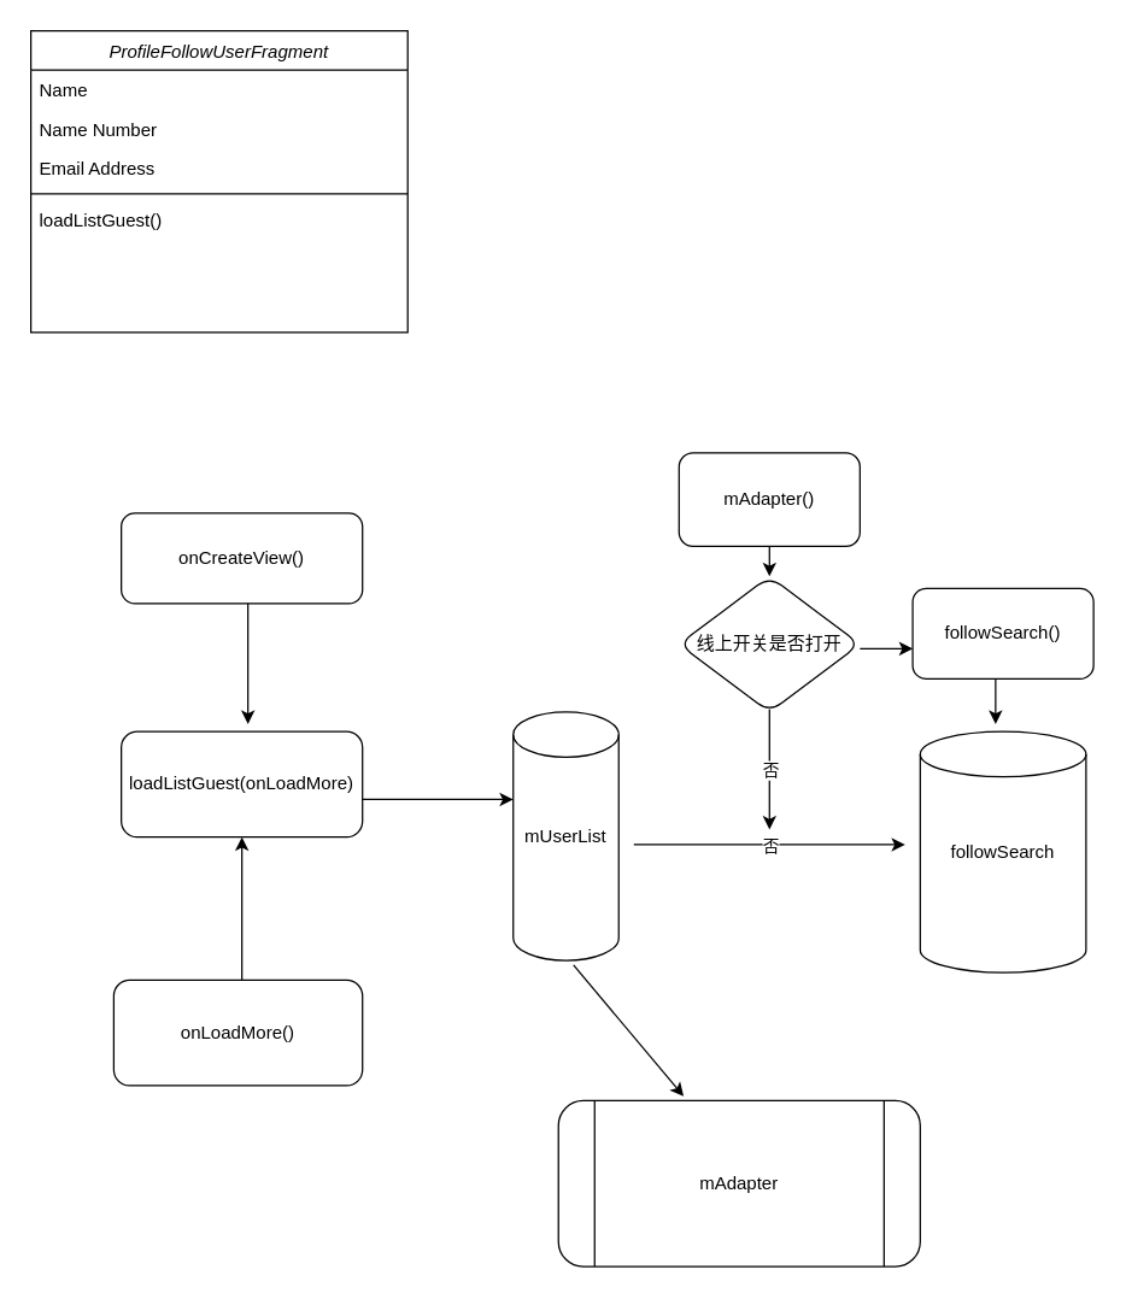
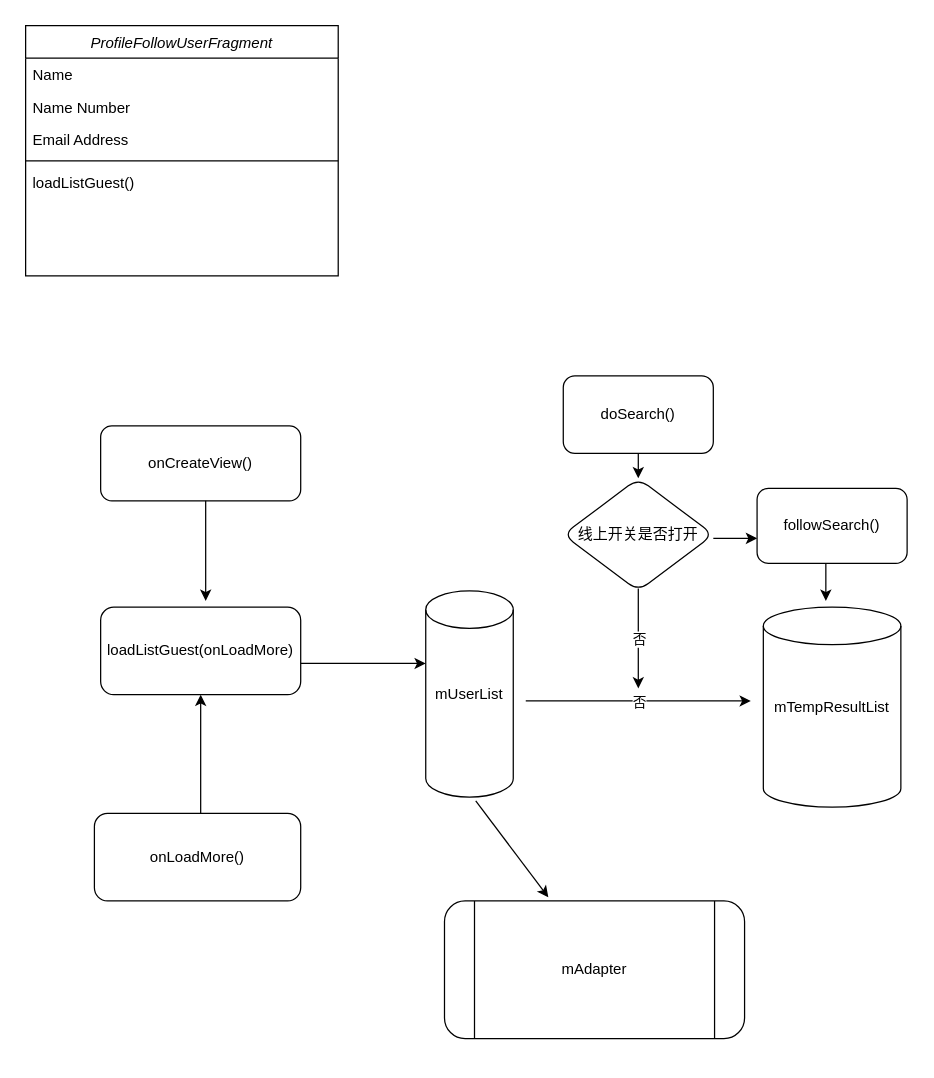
  <mxCell id="0" />
  <mxCell id="1" parent="0" />
  <mxCell id="2" value="loadListGuest(onLoadMore)" style="rounded=1;whiteSpace=wrap;html=1;" vertex="1" parent="1"><mxGeometry x="80" y="485" width="160" height="70" as="geometry" /></mxCell>
  <mxCell id="3" value="onCreateView()" style="rounded=1;whiteSpace=wrap;html=1;" vertex="1" parent="1"><mxGeometry x="80" y="340" width="160" height="60" as="geometry" /></mxCell>
  <mxCell id="4" value="onLoadMore()" style="rounded=1;whiteSpace=wrap;html=1;" vertex="1" parent="1"><mxGeometry x="75" y="650" width="165" height="70" as="geometry" /></mxCell>
  <mxCell id="5" value="mUserList" style="shape=cylinder2;whiteSpace=wrap;html=1;boundedLbl=1;backgroundOutline=1;size=15;rounded=1;" vertex="1" parent="1"><mxGeometry x="340" y="472" width="70" height="165" as="geometry" /></mxCell>
- <mxCell id="6" value="followSearch" style="shape=cylinder2;whiteSpace=wrap;html=1;boundedLbl=1;backgroundOutline=1;size=15;rounded=1;" vertex="1" parent="1"><mxGeometry x="610" y="485" width="110" height="160" as="geometry" /></mxCell>
- <mxCell id="7" value="mAdapter" style="shape=process;whiteSpace=wrap;html=1;backgroundOutline=1;rounded=1;" vertex="1" parent="1"><mxGeometry x="370" y="730" width="240" height="110" as="geometry" /></mxCell>
+ <mxCell id="6" value="mTempResultList" style="shape=cylinder2;whiteSpace=wrap;html=1;boundedLbl=1;backgroundOutline=1;size=15;rounded=1;" vertex="1" parent="1"><mxGeometry x="610" y="485" width="110" height="160" as="geometry" /></mxCell>
+ <mxCell id="7" value="mAdapter" style="shape=process;whiteSpace=wrap;html=1;backgroundOutline=1;rounded=1;" vertex="1" parent="1"><mxGeometry x="355" y="720" width="240" height="110" as="geometry" /></mxCell>
  <mxCell id="8" value="线上开关是否打开" style="rhombus;whiteSpace=wrap;html=1;rounded=1;" vertex="1" parent="1"><mxGeometry x="450" y="382" width="120" height="90" as="geometry" /></mxCell>
  <mxCell id="9" value="followSearch()" style="rounded=1;whiteSpace=wrap;html=1;" vertex="1" parent="1"><mxGeometry x="605" y="390" width="120" height="60" as="geometry" /></mxCell>
- <mxCell id="10" value="&lt;span&gt;mAdapter()&lt;/span&gt;" style="rounded=1;whiteSpace=wrap;html=1;" vertex="1" parent="1"><mxGeometry x="450" y="300" width="120" height="62" as="geometry" /></mxCell>
+ <mxCell id="10" value="&lt;span&gt;doSearch()&lt;/span&gt;" style="rounded=1;whiteSpace=wrap;html=1;" vertex="1" parent="1"><mxGeometry x="450" y="300" width="120" height="62" as="geometry" /></mxCell>
  <mxCell id="11" value="" style="endArrow=classic;html=1;" edge="1" parent="1"><mxGeometry relative="1" as="geometry"><mxPoint x="240" y="530" as="sourcePoint" /><mxPoint x="340" y="530" as="targetPoint" /></mxGeometry></mxCell>
  <mxCell id="12" value="" style="endArrow=classic;html=1;" edge="1" parent="1"><mxGeometry relative="1" as="geometry"><mxPoint x="164" y="400" as="sourcePoint" /><mxPoint x="164" y="480" as="targetPoint" /></mxGeometry></mxCell>
  <mxCell id="13" value="" style="endArrow=classic;html=1;entryX=0.5;entryY=1;entryDx=0;entryDy=0;" edge="1" parent="1" target="2"><mxGeometry relative="1" as="geometry"><mxPoint x="160" y="650" as="sourcePoint" /><mxPoint x="260" y="650" as="targetPoint" /></mxGeometry></mxCell>
  <mxCell id="14" value="" style="endArrow=classic;html=1;" edge="1" parent="1"><mxGeometry relative="1" as="geometry"><mxPoint x="420" y="560" as="sourcePoint" /><mxPoint x="600" y="560" as="targetPoint" /></mxGeometry></mxCell>
  <mxCell id="15" value="否" style="edgeLabel;resizable=0;html=1;align=center;verticalAlign=middle;" connectable="0" vertex="1" parent="14"><mxGeometry relative="1" as="geometry" /></mxCell>
  <mxCell id="16" value="" style="endArrow=classic;html=1;" edge="1" parent="1"><mxGeometry relative="1" as="geometry"><mxPoint x="510" y="470" as="sourcePoint" /><mxPoint x="510" y="550" as="targetPoint" /></mxGeometry></mxCell>
  <mxCell id="17" value="否" style="edgeLabel;resizable=0;html=1;align=center;verticalAlign=middle;" connectable="0" vertex="1" parent="16"><mxGeometry relative="1" as="geometry" /></mxCell>
  <mxCell id="18" value="" style="endArrow=classic;html=1;" edge="1" parent="1"><mxGeometry relative="1" as="geometry"><mxPoint x="570" y="430" as="sourcePoint" /><mxPoint x="605" y="430" as="targetPoint" /></mxGeometry></mxCell>
  <mxCell id="19" value="" style="endArrow=classic;html=1;" edge="1" parent="1"><mxGeometry relative="1" as="geometry"><mxPoint x="510" y="362" as="sourcePoint" /><mxPoint x="510" y="382" as="targetPoint" /></mxGeometry></mxCell>
  <mxCell id="20" value="" style="endArrow=classic;html=1;entryX=0.346;entryY=-0.027;entryDx=0;entryDy=0;entryPerimeter=0;" edge="1" parent="1" target="7"><mxGeometry relative="1" as="geometry"><mxPoint x="380" y="640" as="sourcePoint" /><mxPoint x="480" y="640" as="targetPoint" /></mxGeometry></mxCell>
  <mxCell id="21" value="ProfileFollowUserFragment" style="swimlane;fontStyle=2;align=center;verticalAlign=top;childLayout=stackLayout;horizontal=1;startSize=26;horizontalStack=0;resizeParent=1;resizeLast=0;collapsible=1;marginBottom=0;rounded=0;shadow=0;strokeWidth=1;" parent="1" vertex="1"><mxGeometry x="20" y="20" width="250" height="200" as="geometry"><mxRectangle x="230" y="140" width="160" height="26" as="alternateBounds" /></mxGeometry></mxCell>
  <mxCell id="22" value="Name" style="text;align=left;verticalAlign=top;spacingLeft=4;spacingRight=4;overflow=hidden;rotatable=0;points=[[0,0.5],[1,0.5]];portConstraint=eastwest;" parent="21" vertex="1"><mxGeometry y="26" width="250" height="26" as="geometry" /></mxCell>
  <mxCell id="23" value="Name Number" style="text;align=left;verticalAlign=top;spacingLeft=4;spacingRight=4;overflow=hidden;rotatable=0;points=[[0,0.5],[1,0.5]];portConstraint=eastwest;rounded=0;shadow=0;html=0;" parent="21" vertex="1"><mxGeometry y="52" width="250" height="26" as="geometry" /></mxCell>
  <mxCell id="24" value="Email Address" style="text;align=left;verticalAlign=top;spacingLeft=4;spacingRight=4;overflow=hidden;rotatable=0;points=[[0,0.5],[1,0.5]];portConstraint=eastwest;rounded=0;shadow=0;html=0;" parent="21" vertex="1"><mxGeometry y="78" width="250" height="26" as="geometry" /></mxCell>
  <mxCell id="25" value="" style="line;html=1;strokeWidth=1;align=left;verticalAlign=middle;spacingTop=-1;spacingLeft=3;spacingRight=3;rotatable=0;labelPosition=right;points=[];portConstraint=eastwest;" parent="21" vertex="1"><mxGeometry y="104" width="250" height="8" as="geometry" /></mxCell>
  <mxCell id="26" value="loadListGuest()" style="text;align=left;verticalAlign=top;spacingLeft=4;spacingRight=4;overflow=hidden;rotatable=0;points=[[0,0.5],[1,0.5]];portConstraint=eastwest;" parent="21" vertex="1"><mxGeometry y="112" width="250" height="26" as="geometry" /></mxCell>
  <mxCell id="27" value="" style="endArrow=classic;html=1;" edge="1" parent="1"><mxGeometry relative="1" as="geometry"><mxPoint x="660" y="450" as="sourcePoint" /><mxPoint x="660" y="480" as="targetPoint" /></mxGeometry></mxCell>
